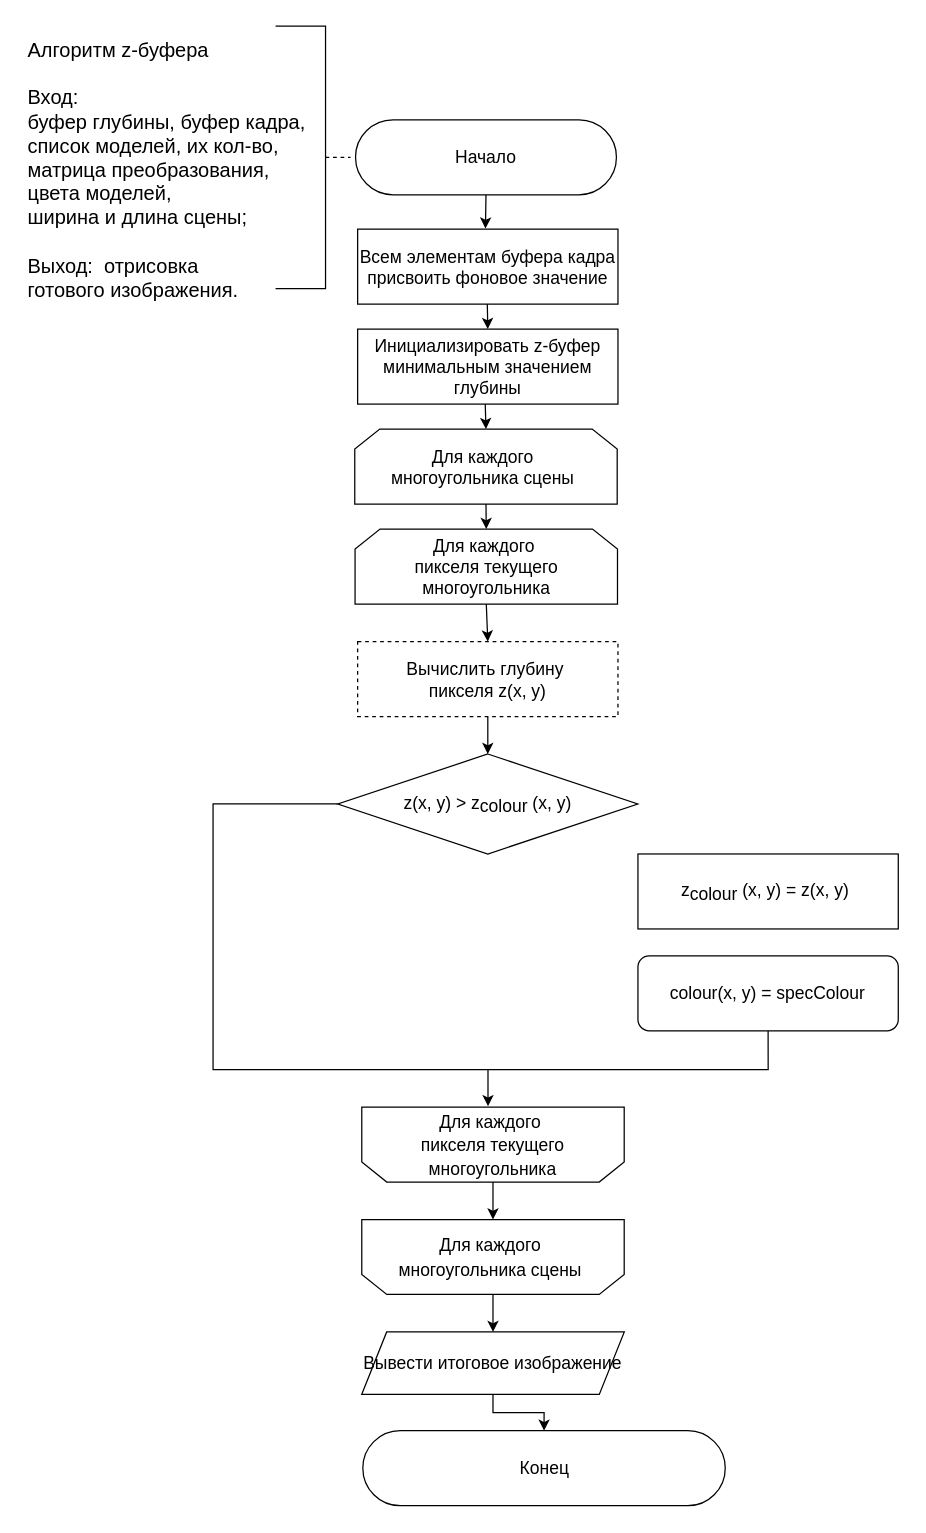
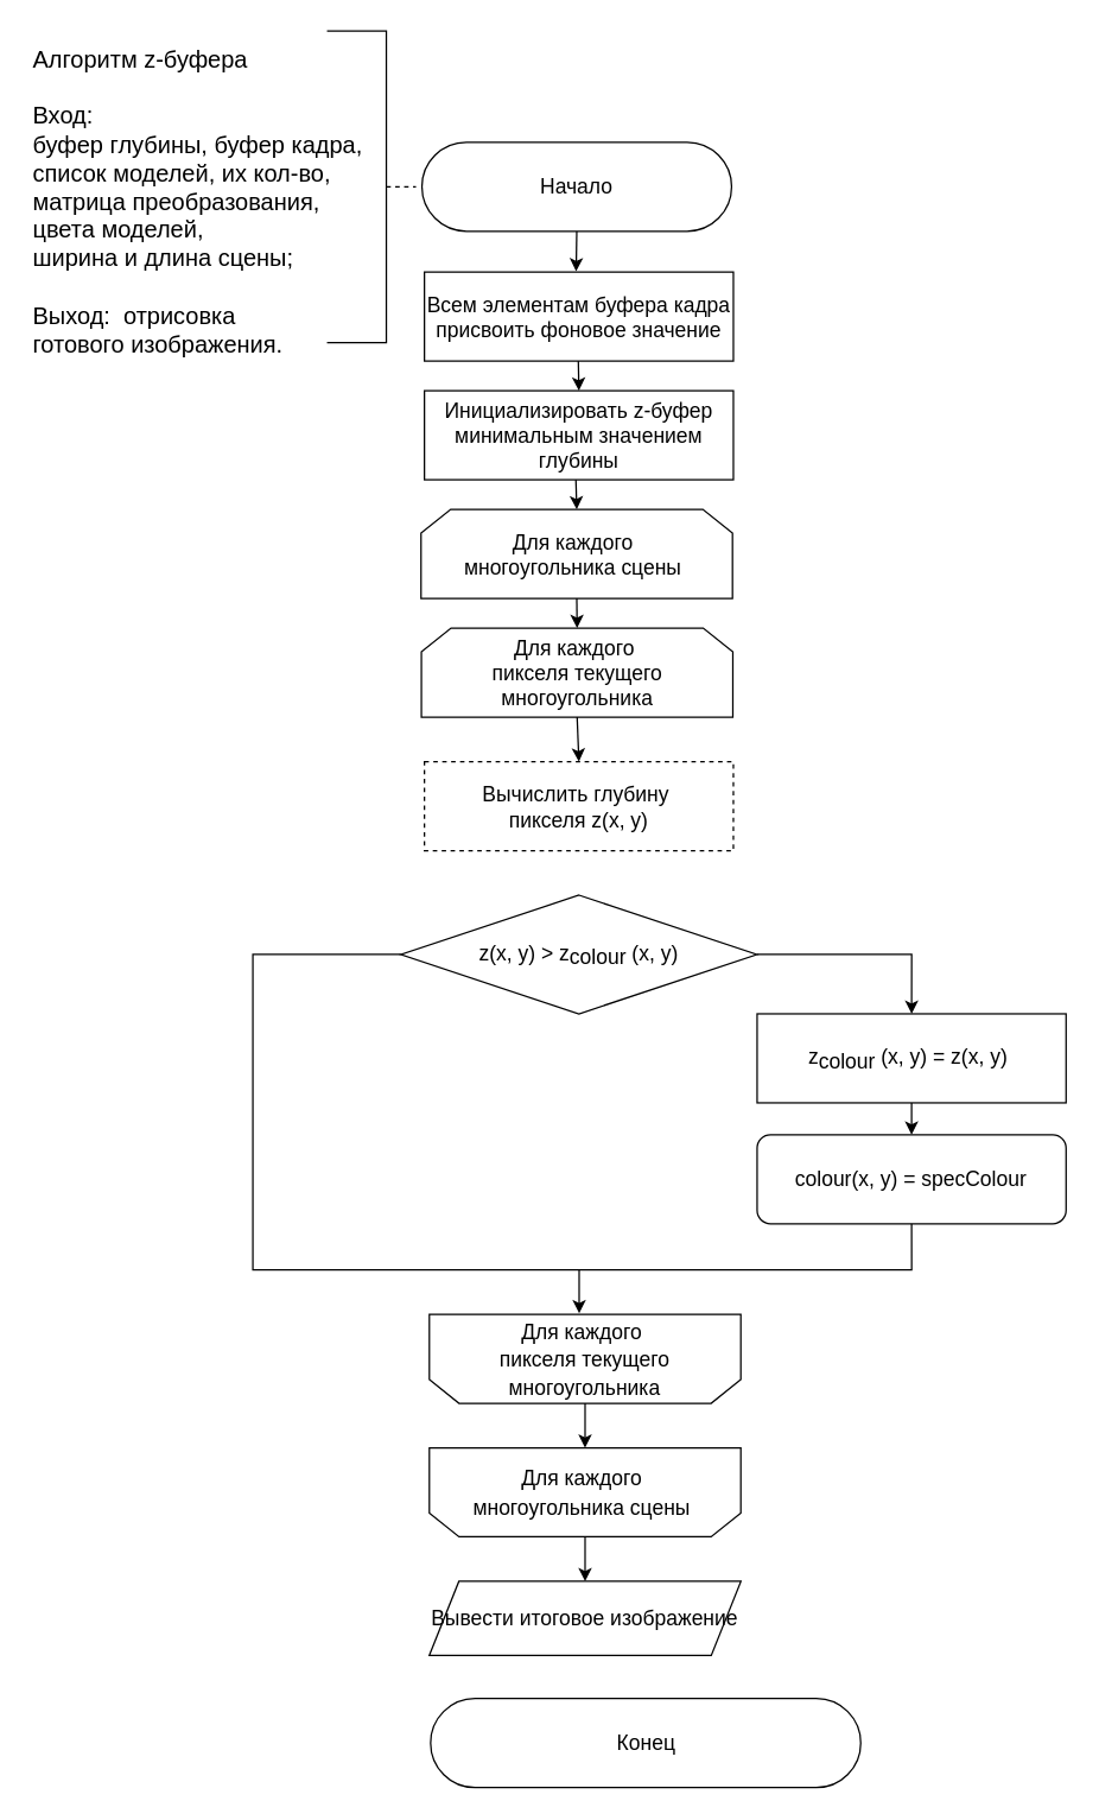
  <mxCell id="0" />
  <mxCell id="1" parent="0" />
  <mxCell id="2" style="edgeStyle=orthogonalEdgeStyle;rounded=0;orthogonalLoop=1;jettySize=auto;html=1;exitX=0.5;exitY=0.5;exitDx=0;exitDy=30;exitPerimeter=0;fontSize=16;entryX=0.491;entryY=-0.007;entryDx=0;entryDy=0;entryPerimeter=0;" parent="1" source="3" target="5" edge="1"><mxGeometry relative="1" as="geometry"><mxPoint x="389" y="180.5" as="targetPoint" /></mxGeometry></mxCell>
  <mxCell id="3" value="&lt;font style=&quot;font-size: 14px&quot;&gt;Начало&lt;/font&gt;" style="html=1;dashed=0;whitespace=wrap;shape=mxgraph.dfd.start" parent="1" vertex="1"><mxGeometry x="284" y="95" width="208.78" height="60" as="geometry" /></mxCell>
  <mxCell id="4" style="edgeStyle=none;html=1;exitX=0.498;exitY=0.988;exitDx=0;exitDy=0;entryX=0.5;entryY=0;entryDx=0;entryDy=0;exitPerimeter=0;" parent="1" source="5" target="7" edge="1"><mxGeometry relative="1" as="geometry" /></mxCell>
  <mxCell id="5" value="&lt;font&gt;&lt;font style=&quot;font-size: 14px&quot;&gt;Всем элементам буфера кадра присвоить фоновое значение&lt;/font&gt;&lt;br&gt;&lt;/font&gt;" style="rounded=0;whiteSpace=wrap;html=1;shadow=0;glass=0;sketch=0;strokeWidth=1;gradientColor=none;" parent="1" vertex="1"><mxGeometry x="285.69" y="182.5" width="208.31" height="60" as="geometry" /></mxCell>
  <mxCell id="6" style="edgeStyle=none;html=1;exitX=0.49;exitY=0.976;exitDx=0;exitDy=0;entryX=0.5;entryY=0;entryDx=0;entryDy=0;exitPerimeter=0;" parent="1" source="7" target="9" edge="1"><mxGeometry relative="1" as="geometry"><mxPoint x="390.69" y="373.94" as="targetPoint" /></mxGeometry></mxCell>
  <mxCell id="7" value="&lt;font style=&quot;font-size: 14px&quot;&gt;Инициализировать z-буфер минимальным значением &lt;br&gt;глубины&lt;/font&gt;&lt;br style=&quot;font-size: 14px&quot;&gt;&#09;" style="rounded=0;whiteSpace=wrap;html=1;shadow=0;glass=0;sketch=0;strokeWidth=1;gradientColor=none;" parent="1" vertex="1"><mxGeometry x="285.69" y="262.5" width="208.31" height="60" as="geometry" /></mxCell>
  <mxCell id="8" style="edgeStyle=none;html=1;exitX=0.5;exitY=1;exitDx=0;exitDy=0;entryX=0.5;entryY=0;entryDx=0;entryDy=0;fontFamily=Helvetica;fontSize=14;" parent="1" source="9" target="13" edge="1"><mxGeometry relative="1" as="geometry" /></mxCell>
  <mxCell id="9" value="&lt;font style=&quot;font-size: 14px&quot;&gt;&lt;font style=&quot;font-size: 14px&quot;&gt;Для каждого&amp;nbsp;&lt;br&gt;многоугольника сцены&amp;nbsp;&lt;br&gt;&lt;/font&gt;&lt;/font&gt;" style="shape=loopLimit;whiteSpace=wrap;html=1;strokeWidth=1;direction=east;" parent="1" vertex="1"><mxGeometry x="283.39" y="342.5" width="210" height="60" as="geometry" /></mxCell>
  <mxCell id="10" style="edgeStyle=orthogonalEdgeStyle;rounded=0;html=1;exitX=0.5;exitY=0;exitDx=0;exitDy=0;entryX=0.5;entryY=1;entryDx=0;entryDy=0;fontFamily=Helvetica;fontSize=14;" parent="1" source="11" target="17" edge="1"><mxGeometry relative="1" as="geometry" /></mxCell>
  <mxCell id="11" value="&lt;font style=&quot;font-size: 16px&quot;&gt;&lt;span style=&quot;font-size: 14px&quot;&gt;Для каждого&amp;nbsp;&lt;/span&gt;&lt;br style=&quot;font-size: 14px&quot;&gt;&lt;span style=&quot;font-size: 14px&quot;&gt;пикселя текущего многоугольника&lt;/span&gt;&lt;br&gt;&lt;/font&gt;" style="shape=loopLimit;whiteSpace=wrap;html=1;strokeWidth=1;direction=west;" parent="1" vertex="1"><mxGeometry x="289" y="885" width="210" height="60" as="geometry" /></mxCell>
  <mxCell id="12" style="edgeStyle=none;html=1;exitX=0.5;exitY=1;exitDx=0;exitDy=0;entryX=0.5;entryY=0;entryDx=0;entryDy=0;fontFamily=Helvetica;fontSize=14;" parent="1" source="13" target="15" edge="1"><mxGeometry relative="1" as="geometry" /></mxCell>
  <mxCell id="13" value="&lt;font style=&quot;font-size: 14px&quot;&gt;&lt;font style=&quot;font-size: 14px&quot;&gt;Для каждого&amp;nbsp;&lt;br&gt;пикселя текущего многоугольника&lt;br&gt;&lt;/font&gt;&lt;/font&gt;" style="shape=loopLimit;whiteSpace=wrap;html=1;strokeWidth=1;direction=east;" parent="1" vertex="1"><mxGeometry x="283.63" y="422.5" width="210" height="60" as="geometry" /></mxCell>
- <mxCell id="14" style="edgeStyle=none;html=1;exitX=0.5;exitY=1;exitDx=0;exitDy=0;entryX=0.5;entryY=0;entryDx=0;entryDy=0;entryPerimeter=0;fontFamily=Helvetica;fontSize=14;" parent="1" source="15" target="20" edge="1"><mxGeometry relative="1" as="geometry" /></mxCell>
  <mxCell id="15" value="&lt;span style=&quot;font-size: 14px&quot;&gt;Вы&lt;/span&gt;&lt;span style=&quot;font-size: 14px&quot;&gt;числить глубину&lt;/span&gt;&lt;span style=&quot;font-size: 14px&quot;&gt;&amp;nbsp;&lt;br&gt;пикселя&amp;nbsp;&lt;/span&gt;&lt;span style=&quot;font-size: 14px&quot;&gt;z&lt;/span&gt;&lt;span style=&quot;font-size: 14px&quot;&gt;(&lt;/span&gt;&lt;span style=&quot;font-size: 14px&quot;&gt;x, y&lt;/span&gt;&lt;span style=&quot;font-size: 14px&quot;&gt;)&lt;br&gt;&lt;/span&gt;" style="rounded=0;whiteSpace=wrap;html=1;shadow=0;glass=0;sketch=0;strokeWidth=1;gradientColor=none;dashed=1;" parent="1" vertex="1"><mxGeometry x="285.69" y="512.5" width="208.31" height="60" as="geometry" /></mxCell>
  <mxCell id="16" style="edgeStyle=orthogonalEdgeStyle;rounded=0;html=1;exitX=0.5;exitY=0;exitDx=0;exitDy=0;entryX=0.5;entryY=0;entryDx=0;entryDy=0;fontFamily=Helvetica;fontSize=14;" parent="1" source="17" target="30" edge="1"><mxGeometry relative="1" as="geometry"><mxPoint x="393.155" y="1065" as="targetPoint" /></mxGeometry></mxCell>
  <mxCell id="17" value="&lt;font style=&quot;font-size: 16px&quot;&gt;&lt;span style=&quot;font-size: 14px&quot;&gt;Для каждого&amp;nbsp;&lt;/span&gt;&lt;br style=&quot;font-size: 14px&quot;&gt;&lt;span style=&quot;font-size: 14px&quot;&gt;многоугольника сцены&amp;nbsp;&lt;/span&gt;&lt;br&gt;&lt;/font&gt;" style="shape=loopLimit;whiteSpace=wrap;html=1;strokeWidth=1;direction=west;" parent="1" vertex="1"><mxGeometry x="289" y="975" width="210" height="60" as="geometry" /></mxCell>
+ <mxCell id="18" style="edgeStyle=orthogonalEdgeStyle;html=1;exitX=1;exitY=0.5;exitDx=0;exitDy=0;exitPerimeter=0;entryX=0.5;entryY=0;entryDx=0;entryDy=0;fontFamily=Helvetica;fontSize=14;rounded=0;" parent="1" source="20" target="22" edge="1"><mxGeometry relative="1" as="geometry" /></mxCell>
  <mxCell id="19" style="edgeStyle=orthogonalEdgeStyle;rounded=0;html=1;exitX=0;exitY=0.5;exitDx=0;exitDy=0;exitPerimeter=0;fontFamily=Helvetica;fontSize=14;endArrow=none;endFill=0;" parent="1" source="20" edge="1"><mxGeometry relative="1" as="geometry"><mxPoint x="390" y="855" as="targetPoint" /><Array as="points"><mxPoint x="170" y="643" /><mxPoint x="170" y="855" /></Array></mxGeometry></mxCell>
  <mxCell id="20" value="&lt;font style=&quot;font-size: 14px&quot;&gt;z(x, y) &amp;gt; z&lt;span style=&quot;vertical-align: -2pt&quot;&gt;colour &lt;/span&gt;(x, y)&lt;/font&gt;" style="strokeWidth=1;html=1;shape=mxgraph.flowchart.decision;whiteSpace=wrap;rounded=1;shadow=0;glass=0;sketch=0;gradientColor=none;" parent="1" vertex="1"><mxGeometry x="269.85" y="602.5" width="240" height="80" as="geometry" /></mxCell>
+ <mxCell id="21" style="edgeStyle=orthogonalEdgeStyle;rounded=0;html=1;exitX=0.5;exitY=1;exitDx=0;exitDy=0;entryX=0.5;entryY=0;entryDx=0;entryDy=0;fontFamily=Helvetica;fontSize=14;" parent="1" source="22" target="24" edge="1"><mxGeometry relative="1" as="geometry" /></mxCell>
  <mxCell id="22" value="&lt;font style=&quot;font-size: 14px&quot;&gt;z&lt;span style=&quot;vertical-align: -2pt&quot;&gt;colour &lt;/span&gt;(x, y) = z(x, y)&amp;nbsp;&lt;/font&gt;" style="rounded=0;whiteSpace=wrap;html=1;shadow=0;glass=0;sketch=0;strokeWidth=1;gradientColor=none;" parent="1" vertex="1"><mxGeometry x="510" y="682.5" width="208.31" height="60" as="geometry" /></mxCell>
  <mxCell id="23" style="edgeStyle=orthogonalEdgeStyle;rounded=0;html=1;exitX=0.5;exitY=1;exitDx=0;exitDy=0;fontFamily=Helvetica;fontSize=14;entryX=0.519;entryY=1.011;entryDx=0;entryDy=0;entryPerimeter=0;" parent="1" source="24" target="11" edge="1"><mxGeometry relative="1" as="geometry"><mxPoint x="391" y="885" as="targetPoint" /><Array as="points"><mxPoint x="614" y="855" /><mxPoint x="390" y="855" /></Array></mxGeometry></mxCell>
  <mxCell id="24" value="&lt;font style=&quot;font-size: 14px&quot;&gt;colour(x, y) = specColour&lt;/font&gt;" style="whiteSpace=wrap;html=1;shadow=0;glass=0;sketch=0;strokeWidth=1;gradientColor=none;rounded=1;" parent="1" vertex="1"><mxGeometry x="510" y="764" width="208.31" height="60" as="geometry" /></mxCell>
- <mxCell id="25" style="edgeStyle=orthogonalEdgeStyle;rounded=0;html=1;exitX=0.5;exitY=1;exitDx=0;exitDy=0;entryX=0.5;entryY=0.5;entryDx=0;entryDy=-30.0;entryPerimeter=0;fontFamily=Helvetica;fontSize=14;" parent="1" source="30" target="26" edge="1"><mxGeometry relative="1" as="geometry"><mxPoint x="393.155" y="1125" as="sourcePoint" /></mxGeometry></mxCell>
  <mxCell id="26" value="&lt;font style=&quot;font-size: 14px&quot;&gt;Конец&lt;/font&gt;" style="html=1;dashed=0;whitespace=wrap;shape=mxgraph.dfd.start" parent="1" vertex="1"><mxGeometry x="289.85" y="1144" width="290" height="60" as="geometry" /></mxCell>
  <mxCell id="27" style="edgeStyle=orthogonalEdgeStyle;rounded=0;orthogonalLoop=1;jettySize=auto;html=1;exitX=0;exitY=0.5;exitDx=0;exitDy=0;exitPerimeter=0;dashed=1;endArrow=none;endFill=0;" parent="1" source="28" edge="1"><mxGeometry relative="1" as="geometry"><mxPoint x="280" y="125" as="targetPoint" /></mxGeometry></mxCell>
  <mxCell id="28" value="" style="strokeWidth=1;html=1;shape=mxgraph.flowchart.annotation_1;align=left;pointerEvents=1;direction=west;" parent="1" vertex="1"><mxGeometry x="220" y="20" width="40" height="210" as="geometry" /></mxCell>
  <mxCell id="29" value="&lt;div&gt;&lt;span style=&quot;font-size: 16px&quot;&gt;Алгоритм z-буфера&lt;/span&gt;&lt;/div&gt;&lt;div&gt;&lt;span style=&quot;font-size: 16px&quot;&gt;&lt;br&gt;&lt;/span&gt;&lt;/div&gt;&lt;span style=&quot;font-size: 16px&quot;&gt;Вход: &lt;br&gt;буфер глубины, буфер кадра,&lt;br&gt;список моделей,&amp;nbsp;&lt;/span&gt;&lt;span style=&quot;font-size: 16px&quot;&gt;их кол-во,&lt;br&gt;матрица преобразования, &lt;br&gt;цвета моделей,&lt;/span&gt;&lt;br&gt;&lt;div&gt;&lt;span style=&quot;font-size: 16px&quot;&gt;ширина и длина сцены;&lt;/span&gt;&lt;/div&gt;&lt;div&gt;&lt;span style=&quot;font-size: 16px&quot;&gt;&lt;br&gt;&lt;/span&gt;&lt;/div&gt;&lt;div&gt;&lt;span style=&quot;font-size: 16px&quot;&gt;Выход:&amp;nbsp; отрисовка&amp;nbsp;&lt;/span&gt;&lt;/div&gt;&lt;div&gt;&lt;span style=&quot;font-size: 16px&quot;&gt;готового&amp;nbsp;&lt;/span&gt;&lt;span style=&quot;font-size: 16px&quot;&gt;изображения.&amp;nbsp;&lt;/span&gt;&lt;/div&gt;" style="text;html=1;align=left;verticalAlign=middle;resizable=0;points=[];autosize=1;strokeColor=none;fillColor=none;" parent="1" vertex="1"><mxGeometry x="20" y="55" width="240" height="160" as="geometry" /></mxCell>
  <mxCell id="30" value="&lt;span style=&quot;font-family: &amp;#34;helvetica&amp;#34; ; font-size: 14px ; font-style: normal ; font-weight: 400 ; letter-spacing: normal ; text-align: center ; text-indent: 0px ; text-transform: none ; word-spacing: 0px ; display: inline ; float: none&quot;&gt;&lt;font color=&quot;#000000&quot;&gt;Вывести итоговое изображение&lt;/font&gt;&lt;/span&gt;" style="shape=parallelogram;perimeter=parallelogramPerimeter;whiteSpace=wrap;html=1;fixedSize=1;" parent="1" vertex="1"><mxGeometry x="288.92" y="1065" width="210.15" height="50" as="geometry" /></mxCell>
